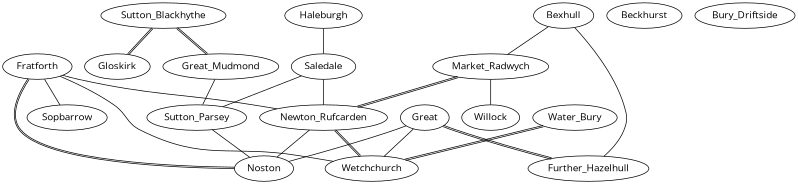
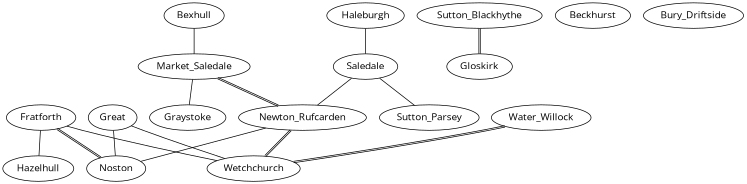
  graph {
    fontname="Open Sans"
    node [fontname="Open Sans"]
    edge [fontname="Open Sans"]
    Fratforth
    Wetchchurch
    Newton_Rufcarden
-   Sopbarrow
+   Sopbarrow [label=Hazelhull]
    Noston
    Sutton_Blackhythe
    Gloskirk
-   Great_Mudmond
    n9 [label=Sutton_Parsey]
    Bexhull
-   Market_Radwych
-   Further_Hazelhull
-   Graystoke [label=Willock]
-   Water_Willock [label=Water_Bury]
+   Market_Radwych [label=Market_Saledale]
+   Graystoke
+   Water_Willock
    Haleburgh
    Saledale
    n17 [label=Great]
    Beckhurst
    Bury_Driftside
    Fratforth -- Wetchchurch
-   Fratforth -- Newton_Rufcarden
    Fratforth -- Sopbarrow
    Fratforth -- Noston [color="black:black"]
    Newton_Rufcarden -- Wetchchurch [color="black:black"]
    Newton_Rufcarden -- Noston
    Sutton_Blackhythe -- Gloskirk [color="black:black"]
-   Sutton_Blackhythe -- Great_Mudmond [color="black:black"]
-   Great_Mudmond -- n9
-   n9 -- Noston
    Bexhull -- Market_Radwych
-   Bexhull -- Further_Hazelhull
    Market_Radwych -- Newton_Rufcarden [color="black:black"]
    Market_Radwych -- Graystoke
    Water_Willock -- Wetchchurch [color="black:black"]
    Haleburgh -- Saledale
    Saledale -- Newton_Rufcarden
    Saledale -- n9
    n17 -- Wetchchurch
    n17 -- Noston
-   n17 -- Further_Hazelhull [color="black:black"]
  }
